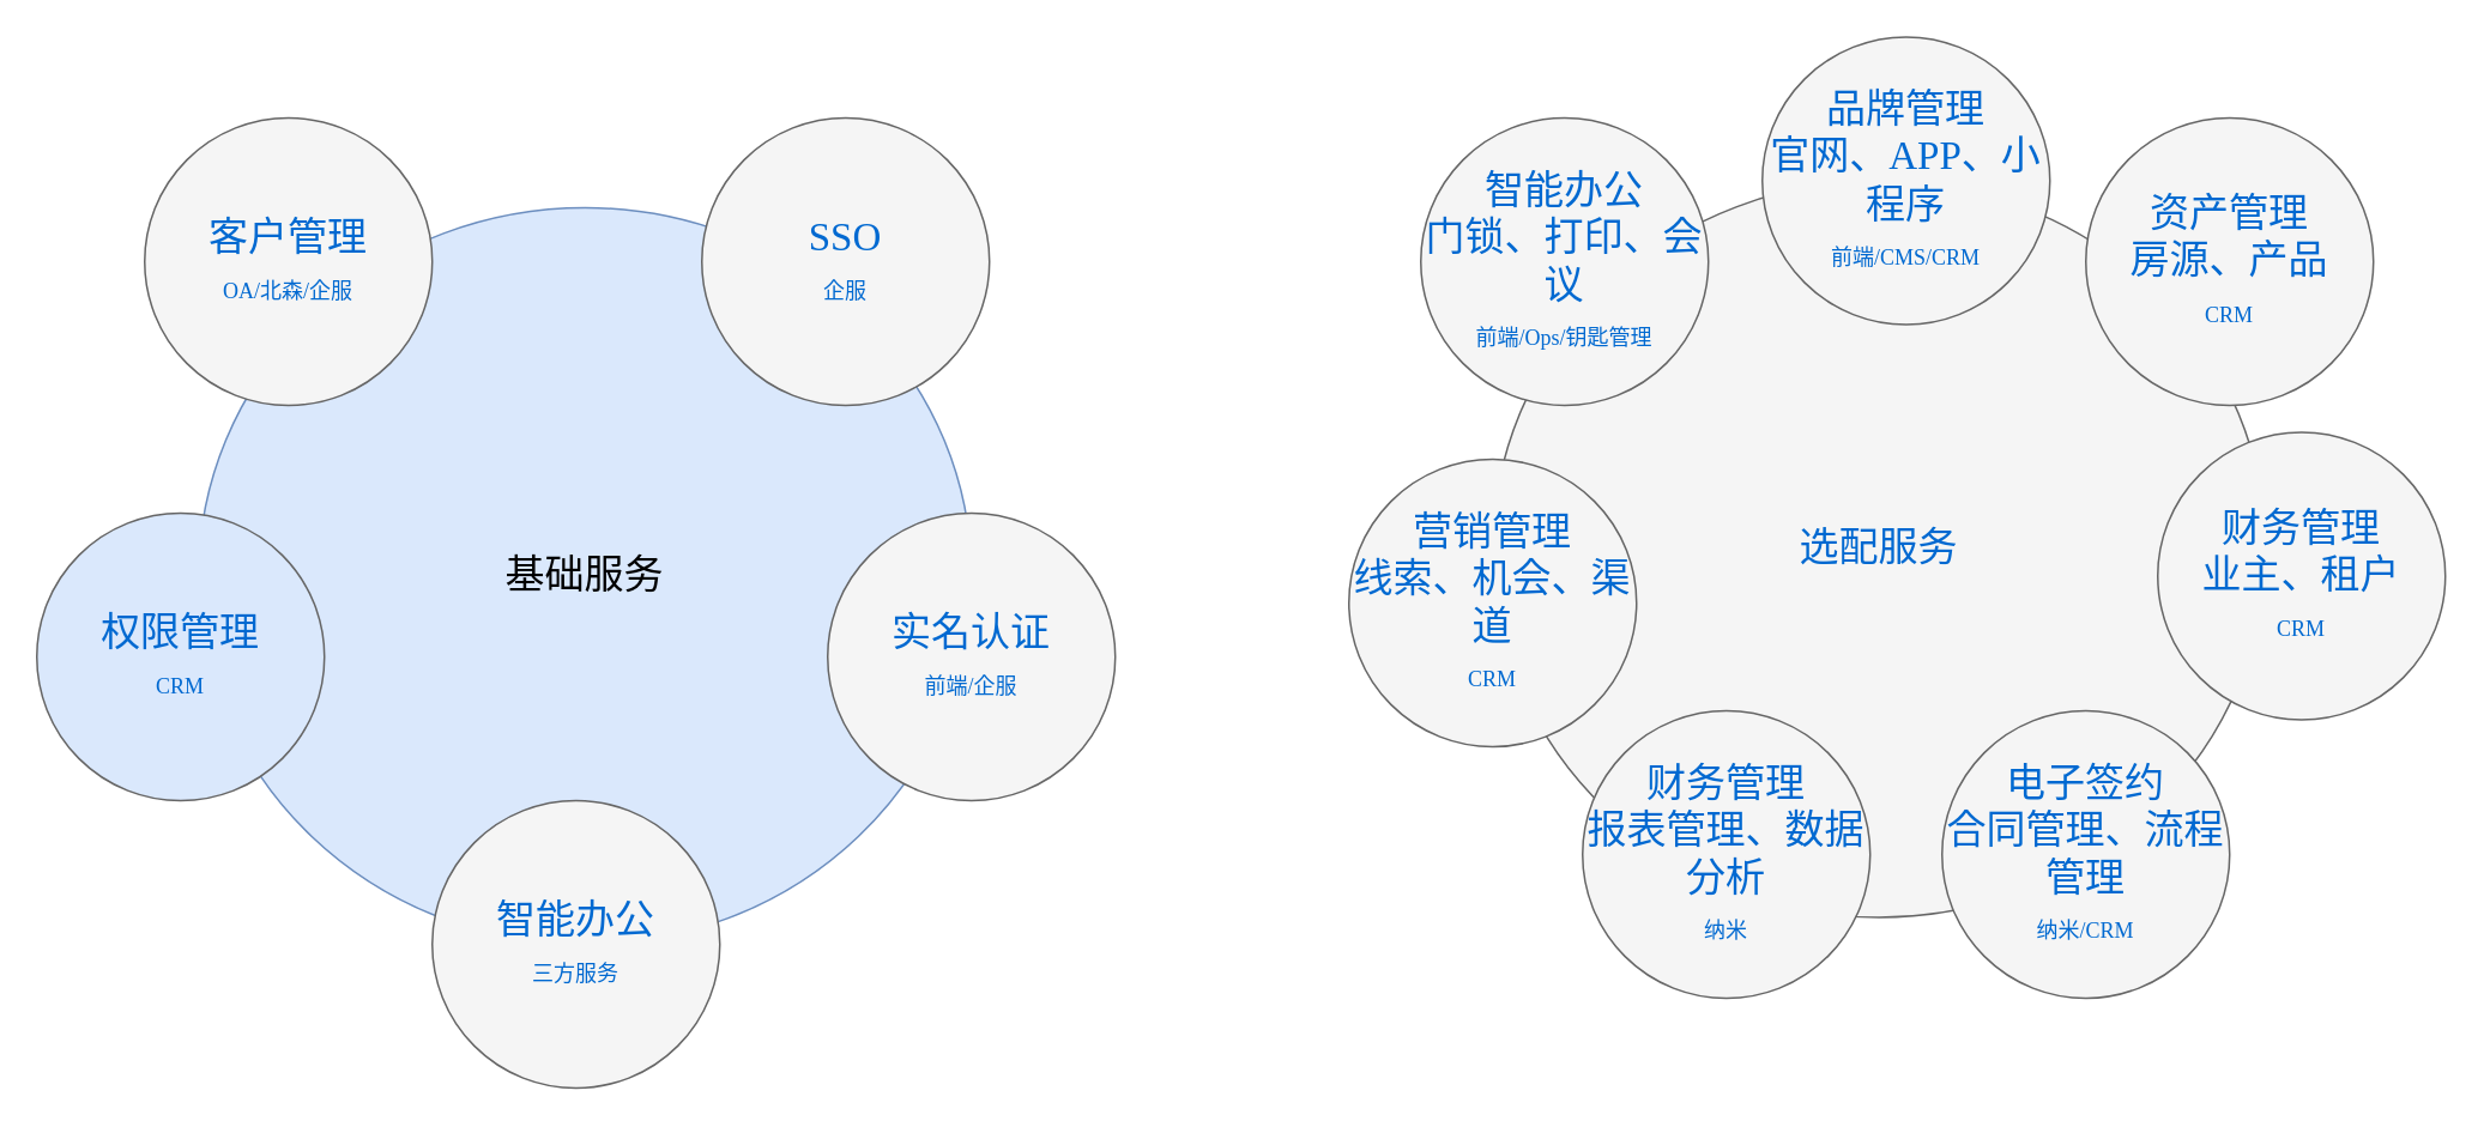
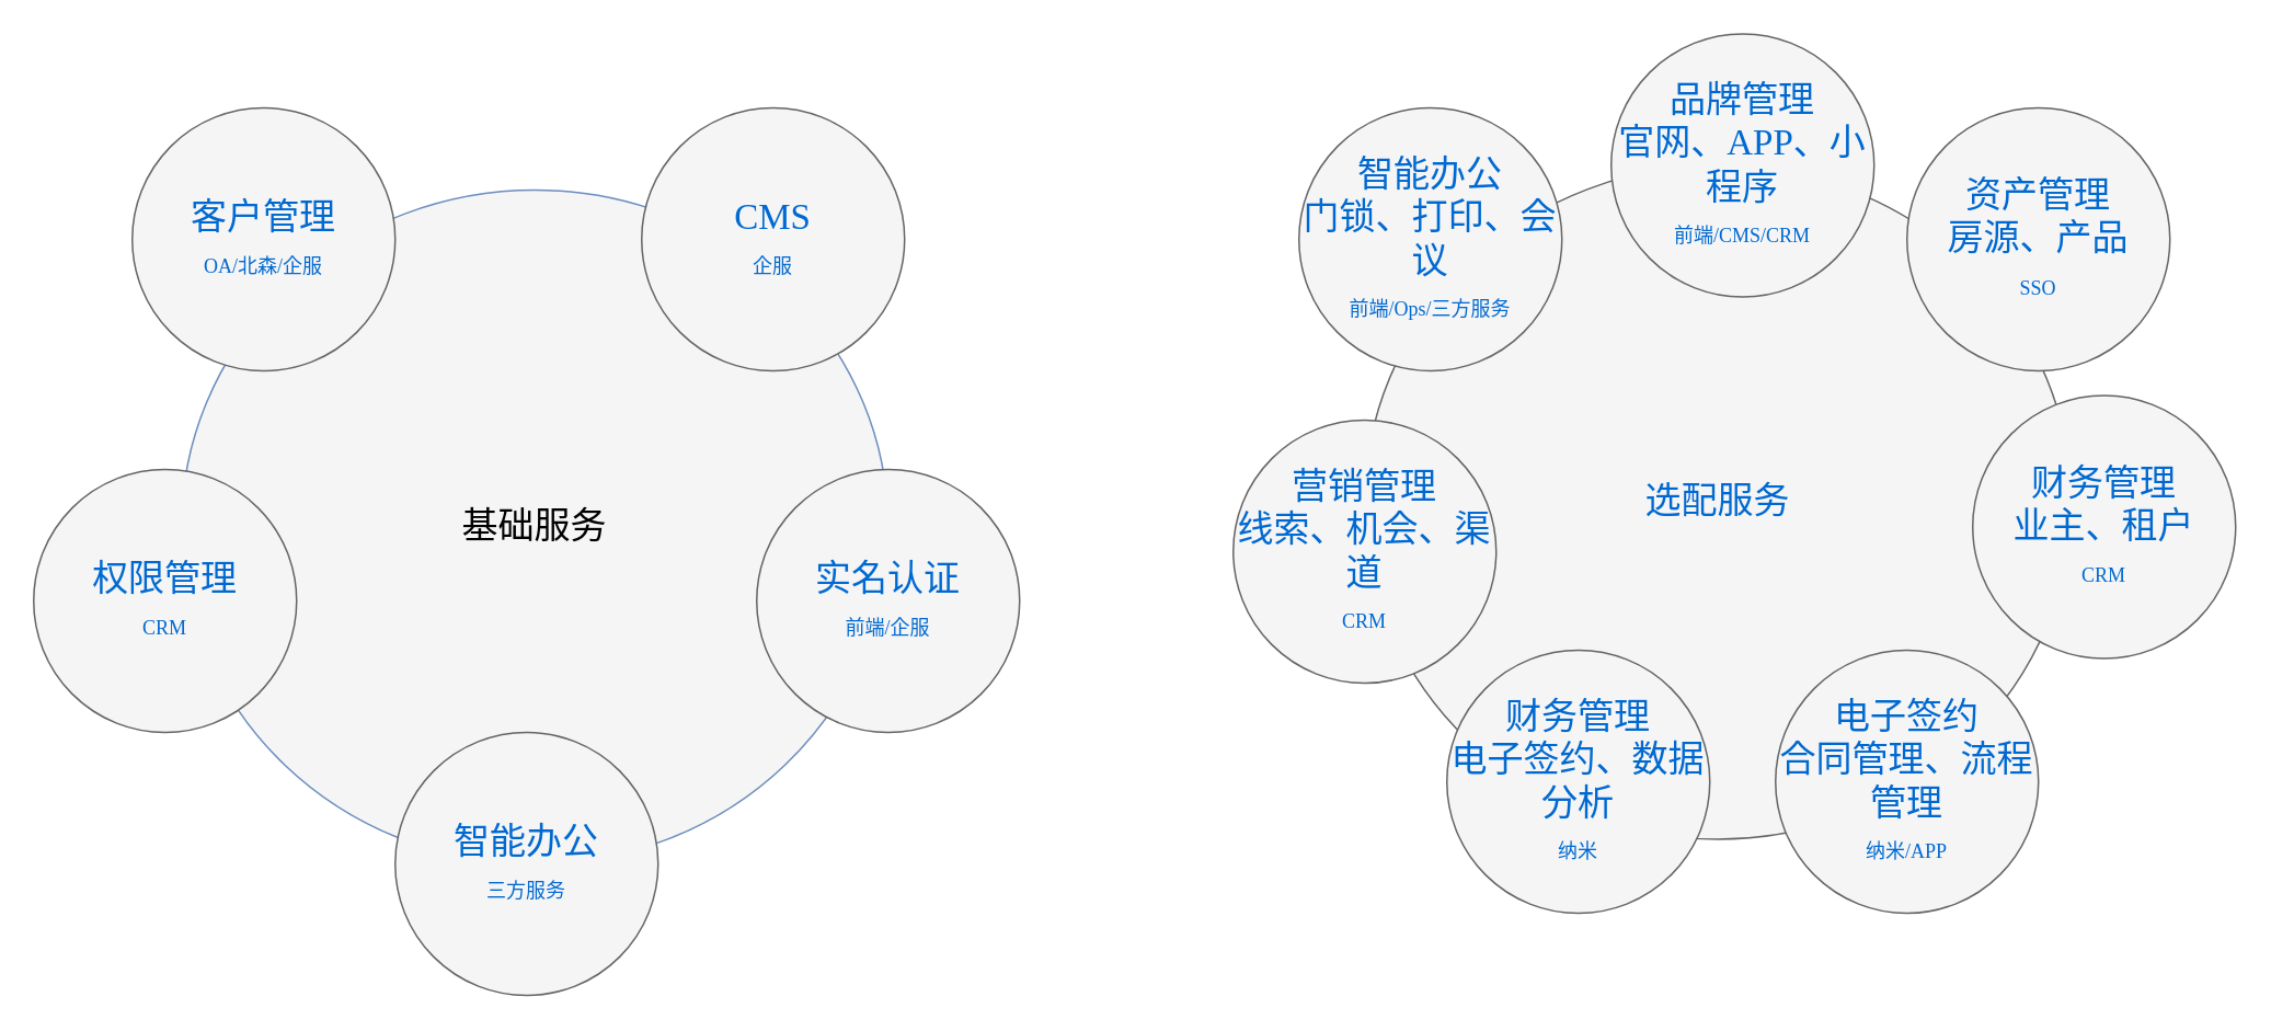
  <mxCell id="0" />
  <mxCell id="1" parent="0" />
- <mxCell id="2" value="基础服务" style="ellipse;whiteSpace=wrap;html=1;rounded=0;shadow=0;dashed=0;comic=0;fontFamily=Verdana;fontSize=22;fillColor=#dae8fc;strokeColor=#6c8ebf;" parent="1" vertex="1"><mxGeometry x="110" y="115" width="430" height="410" as="geometry" /></mxCell>
+ <mxCell id="2" value="基础服务" style="ellipse;whiteSpace=wrap;html=1;rounded=0;shadow=0;dashed=0;comic=0;fontFamily=Verdana;fontSize=22;fillColor=#f5f5f5;strokeColor=#6c8ebf;" parent="1" vertex="1"><mxGeometry x="110" y="115" width="430" height="410" as="geometry" /></mxCell>
  <mxCell id="3" value="客户管理&lt;br&gt;&lt;font style=&quot;font-size: 12px&quot;&gt;OA/北森/企服&lt;/font&gt;" style="ellipse;whiteSpace=wrap;html=1;rounded=0;shadow=0;dashed=0;comic=0;fontFamily=Verdana;fontSize=22;fontColor=#0069D1;fillColor=#f5f5f5;strokeColor=#666666;" parent="1" vertex="1"><mxGeometry x="80" y="65" width="160" height="160" as="geometry" /></mxCell>
- <mxCell id="4" value="权限管理&lt;br&gt;&lt;font style=&quot;font-size: 12px&quot;&gt;CRM&lt;/font&gt;" style="ellipse;whiteSpace=wrap;html=1;rounded=0;shadow=0;dashed=0;comic=0;fontFamily=Verdana;fontSize=22;fontColor=#0069D1;fillColor=#dae8fc;strokeColor=#666666;" parent="1" vertex="1"><mxGeometry x="20" y="285" width="160" height="160" as="geometry" /></mxCell>
+ <mxCell id="4" value="权限管理&lt;br&gt;&lt;font style=&quot;font-size: 12px&quot;&gt;CRM&lt;/font&gt;" style="ellipse;whiteSpace=wrap;html=1;rounded=0;shadow=0;dashed=0;comic=0;fontFamily=Verdana;fontSize=22;fontColor=#0069D1;fillColor=#f5f5f5;strokeColor=#666666;" parent="1" vertex="1"><mxGeometry x="20" y="285" width="160" height="160" as="geometry" /></mxCell>
  <mxCell id="5" value="实名认证&lt;br&gt;&lt;span style=&quot;font-size: 12px&quot;&gt;前端/企服&lt;/span&gt;" style="ellipse;whiteSpace=wrap;html=1;rounded=0;shadow=0;dashed=0;comic=0;fontFamily=Verdana;fontSize=22;fontColor=#0069D1;fillColor=#f5f5f5;strokeColor=#666666;" parent="1" vertex="1"><mxGeometry x="460" y="285" width="160" height="160" as="geometry" /></mxCell>
- <mxCell id="6" value="SSO&lt;br&gt;&lt;font style=&quot;font-size: 12px&quot;&gt;企服&lt;/font&gt;" style="ellipse;whiteSpace=wrap;html=1;rounded=0;shadow=0;dashed=0;comic=0;fontFamily=Verdana;fontSize=22;fontColor=#0069D1;fillColor=#f5f5f5;strokeColor=#666666;" parent="1" vertex="1"><mxGeometry x="390" y="65" width="160" height="160" as="geometry" /></mxCell>
+ <mxCell id="6" value="CMS&lt;br&gt;&lt;font style=&quot;font-size: 12px&quot;&gt;企服&lt;/font&gt;" style="ellipse;whiteSpace=wrap;html=1;rounded=0;shadow=0;dashed=0;comic=0;fontFamily=Verdana;fontSize=22;fontColor=#0069D1;fillColor=#f5f5f5;strokeColor=#666666;" parent="1" vertex="1"><mxGeometry x="390" y="65" width="160" height="160" as="geometry" /></mxCell>
  <mxCell id="7" value="智能办公&lt;br&gt;&lt;span style=&quot;font-size: 12px&quot;&gt;三方服务&lt;/span&gt;" style="ellipse;whiteSpace=wrap;html=1;rounded=0;shadow=0;dashed=0;comic=0;fontFamily=Verdana;fontSize=22;fontColor=#0069D1;fillColor=#f5f5f5;strokeColor=#666666;" parent="1" vertex="1"><mxGeometry x="240" y="445" width="160" height="160" as="geometry" /></mxCell>
  <mxCell id="8" value="选配服务" style="ellipse;whiteSpace=wrap;html=1;rounded=0;shadow=0;dashed=0;comic=0;fontFamily=Verdana;fontSize=22;fontColor=#0069D1;fillColor=#f5f5f5;strokeColor=#666666;" vertex="1" parent="1"><mxGeometry x="830" y="100" width="430" height="410" as="geometry" /></mxCell>
- <mxCell id="9" value="智能办公&lt;br&gt;门锁、打印、会议&lt;br&gt;&lt;span style=&quot;font-size: 12px&quot;&gt;前端/Ops/钥匙管理&lt;/span&gt;" style="ellipse;whiteSpace=wrap;html=1;rounded=0;shadow=0;dashed=0;comic=0;fontFamily=Verdana;fontSize=22;fontColor=#0069D1;fillColor=#f5f5f5;strokeColor=#666666;" vertex="1" parent="1"><mxGeometry x="790" y="65" width="160" height="160" as="geometry" /></mxCell>
+ <mxCell id="9" value="智能办公&lt;br&gt;门锁、打印、会议&lt;br&gt;&lt;span style=&quot;font-size: 12px&quot;&gt;前端/Ops/三方服务&lt;/span&gt;" style="ellipse;whiteSpace=wrap;html=1;rounded=0;shadow=0;dashed=0;comic=0;fontFamily=Verdana;fontSize=22;fontColor=#0069D1;fillColor=#f5f5f5;strokeColor=#666666;" vertex="1" parent="1"><mxGeometry x="790" y="65" width="160" height="160" as="geometry" /></mxCell>
  <mxCell id="10" value="营销管理&lt;br&gt;线索、机会、渠道&lt;br&gt;&lt;font style=&quot;font-size: 12px&quot;&gt;CRM&lt;/font&gt;" style="ellipse;whiteSpace=wrap;html=1;rounded=0;shadow=0;dashed=0;comic=0;fontFamily=Verdana;fontSize=22;fontColor=#0069D1;fillColor=#f5f5f5;strokeColor=#666666;" vertex="1" parent="1"><mxGeometry x="750" y="255" width="160" height="160" as="geometry" /></mxCell>
- <mxCell id="11" value="资产管理&lt;br&gt;房源、产品&lt;br&gt;&lt;span style=&quot;font-size: 12px&quot;&gt;CRM&lt;/span&gt;" style="ellipse;whiteSpace=wrap;html=1;rounded=0;shadow=0;dashed=0;comic=0;fontFamily=Verdana;fontSize=22;fontColor=#0069D1;fillColor=#f5f5f5;strokeColor=#666666;" vertex="1" parent="1"><mxGeometry x="1160" y="65" width="160" height="160" as="geometry" /></mxCell>
+ <mxCell id="11" value="资产管理&lt;br&gt;房源、产品&lt;br&gt;&lt;span style=&quot;font-size: 12px&quot;&gt;SSO&lt;/span&gt;" style="ellipse;whiteSpace=wrap;html=1;rounded=0;shadow=0;dashed=0;comic=0;fontFamily=Verdana;fontSize=22;fontColor=#0069D1;fillColor=#f5f5f5;strokeColor=#666666;" vertex="1" parent="1"><mxGeometry x="1160" y="65" width="160" height="160" as="geometry" /></mxCell>
  <mxCell id="12" value="品牌管理&lt;br&gt;官网、APP、小程序&lt;br&gt;&lt;font style=&quot;font-size: 12px&quot;&gt;前端/CMS/CRM&lt;/font&gt;" style="ellipse;whiteSpace=wrap;html=1;rounded=0;shadow=0;dashed=0;comic=0;fontFamily=Verdana;fontSize=22;fontColor=#0069D1;fillColor=#f5f5f5;strokeColor=#666666;" vertex="1" parent="1"><mxGeometry x="980" y="20" width="160" height="160" as="geometry" /></mxCell>
- <mxCell id="13" value="电子签约&lt;br&gt;合同管理、流程管理&lt;br&gt;&lt;span style=&quot;font-size: 12px&quot;&gt;纳米/CRM&lt;/span&gt;" style="ellipse;whiteSpace=wrap;html=1;rounded=0;shadow=0;dashed=0;comic=0;fontFamily=Verdana;fontSize=22;fontColor=#0069D1;fillColor=#f5f5f5;strokeColor=#666666;" vertex="1" parent="1"><mxGeometry x="1080" y="395" width="160" height="160" as="geometry" /></mxCell>
+ <mxCell id="13" value="电子签约&lt;br&gt;合同管理、流程管理&lt;br&gt;&lt;span style=&quot;font-size: 12px&quot;&gt;纳米/APP&lt;/span&gt;" style="ellipse;whiteSpace=wrap;html=1;rounded=0;shadow=0;dashed=0;comic=0;fontFamily=Verdana;fontSize=22;fontColor=#0069D1;fillColor=#f5f5f5;strokeColor=#666666;" vertex="1" parent="1"><mxGeometry x="1080" y="395" width="160" height="160" as="geometry" /></mxCell>
  <mxCell id="14" value="财务管理&lt;br&gt;业主、租户&lt;br&gt;&lt;span style=&quot;font-size: 12px&quot;&gt;CRM&lt;/span&gt;" style="ellipse;whiteSpace=wrap;html=1;rounded=0;shadow=0;dashed=0;comic=0;fontFamily=Verdana;fontSize=22;fontColor=#0069D1;fillColor=#f5f5f5;strokeColor=#666666;" vertex="1" parent="1"><mxGeometry x="1200" y="240" width="160" height="160" as="geometry" /></mxCell>
- <mxCell id="15" value="财务管理&lt;br&gt;报表管理、数据分析&lt;br&gt;&lt;span style=&quot;font-size: 12px&quot;&gt;纳米&lt;/span&gt;" style="ellipse;whiteSpace=wrap;html=1;rounded=0;shadow=0;dashed=0;comic=0;fontFamily=Verdana;fontSize=22;fontColor=#0069D1;fillColor=#f5f5f5;strokeColor=#666666;" vertex="1" parent="1"><mxGeometry x="880" y="395" width="160" height="160" as="geometry" /></mxCell>
+ <mxCell id="15" value="财务管理&lt;br&gt;电子签约、数据分析&lt;br&gt;&lt;span style=&quot;font-size: 12px&quot;&gt;纳米&lt;/span&gt;" style="ellipse;whiteSpace=wrap;html=1;rounded=0;shadow=0;dashed=0;comic=0;fontFamily=Verdana;fontSize=22;fontColor=#0069D1;fillColor=#f5f5f5;strokeColor=#666666;" vertex="1" parent="1"><mxGeometry x="880" y="395" width="160" height="160" as="geometry" /></mxCell>
